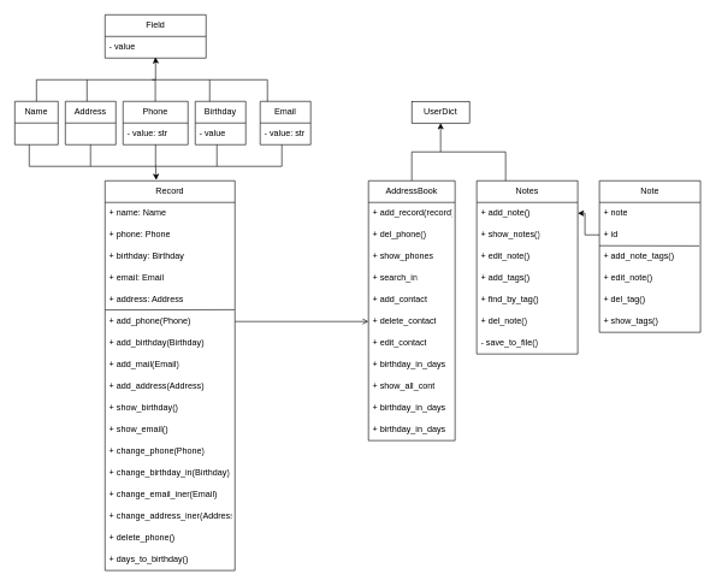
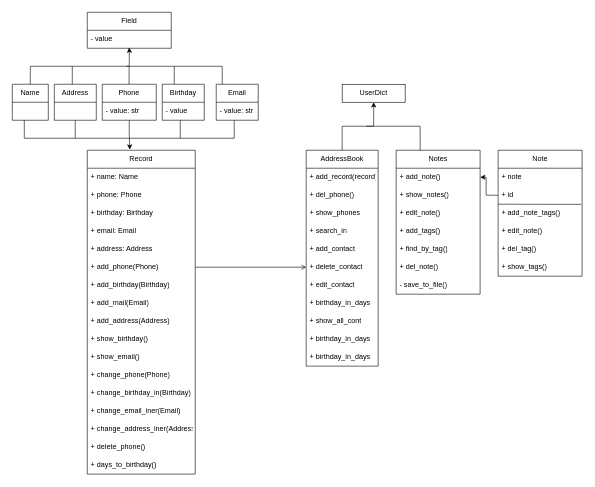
  <mxCell id="0" />
  <mxCell id="1" parent="0" />
  <mxCell id="2" value="" style="edgeStyle=orthogonalEdgeStyle;rounded=0;orthogonalLoop=1;jettySize=auto;html=1;" edge="1" parent="1" source="3" target="17"><mxGeometry relative="1" as="geometry" /></mxCell>
  <mxCell id="3" value="AddressBook" style="swimlane;fontStyle=0;childLayout=stackLayout;horizontal=1;startSize=30;horizontalStack=0;resizeParent=1;resizeParentMax=0;resizeLast=0;collapsible=1;marginBottom=0;whiteSpace=wrap;html=1;" vertex="1" parent="1"><mxGeometry x="510" y="250" width="120" height="360" as="geometry"><mxRectangle x="190" y="40" width="110" height="30" as="alternateBounds" /></mxGeometry></mxCell>
  <mxCell id="4" value="+&amp;nbsp;add_record(record)" style="text;strokeColor=none;fillColor=none;align=left;verticalAlign=middle;spacingLeft=4;spacingRight=4;overflow=hidden;points=[[0,0.5],[1,0.5]];portConstraint=eastwest;rotatable=0;whiteSpace=wrap;html=1;" vertex="1" parent="3"><mxGeometry y="30" width="120" height="30" as="geometry" /></mxCell>
  <mxCell id="5" value="+&amp;nbsp;del_phone()" style="text;strokeColor=none;fillColor=none;align=left;verticalAlign=middle;spacingLeft=4;spacingRight=4;overflow=hidden;points=[[0,0.5],[1,0.5]];portConstraint=eastwest;rotatable=0;whiteSpace=wrap;html=1;" vertex="1" parent="3"><mxGeometry y="60" width="120" height="30" as="geometry" /></mxCell>
  <mxCell id="6" value="+&amp;nbsp;show_phones" style="text;strokeColor=none;fillColor=none;align=left;verticalAlign=middle;spacingLeft=4;spacingRight=4;overflow=hidden;points=[[0,0.5],[1,0.5]];portConstraint=eastwest;rotatable=0;whiteSpace=wrap;html=1;" vertex="1" parent="3"><mxGeometry y="90" width="120" height="30" as="geometry" /></mxCell>
  <mxCell id="7" value="+&amp;nbsp;search_in" style="text;strokeColor=none;fillColor=none;align=left;verticalAlign=middle;spacingLeft=4;spacingRight=4;overflow=hidden;points=[[0,0.5],[1,0.5]];portConstraint=eastwest;rotatable=0;whiteSpace=wrap;html=1;" vertex="1" parent="3"><mxGeometry y="120" width="120" height="30" as="geometry" /></mxCell>
  <mxCell id="8" value="+&amp;nbsp;add_contact" style="text;strokeColor=none;fillColor=none;align=left;verticalAlign=middle;spacingLeft=4;spacingRight=4;overflow=hidden;points=[[0,0.5],[1,0.5]];portConstraint=eastwest;rotatable=0;whiteSpace=wrap;html=1;" vertex="1" parent="3"><mxGeometry y="150" width="120" height="30" as="geometry" /></mxCell>
  <mxCell id="9" value="+&amp;nbsp;delete_contact" style="text;strokeColor=none;fillColor=none;align=left;verticalAlign=middle;spacingLeft=4;spacingRight=4;overflow=hidden;points=[[0,0.5],[1,0.5]];portConstraint=eastwest;rotatable=0;whiteSpace=wrap;html=1;" vertex="1" parent="3"><mxGeometry y="180" width="120" height="30" as="geometry" /></mxCell>
  <mxCell id="10" value="+&amp;nbsp;edit_contact" style="text;strokeColor=none;fillColor=none;align=left;verticalAlign=middle;spacingLeft=4;spacingRight=4;overflow=hidden;points=[[0,0.5],[1,0.5]];portConstraint=eastwest;rotatable=0;whiteSpace=wrap;html=1;" vertex="1" parent="3"><mxGeometry y="210" width="120" height="30" as="geometry" /></mxCell>
  <mxCell id="11" value="+&amp;nbsp;birthday_in_days" style="text;strokeColor=none;fillColor=none;align=left;verticalAlign=middle;spacingLeft=4;spacingRight=4;overflow=hidden;points=[[0,0.5],[1,0.5]];portConstraint=eastwest;rotatable=0;whiteSpace=wrap;html=1;" vertex="1" parent="3"><mxGeometry y="240" width="120" height="30" as="geometry" /></mxCell>
  <mxCell id="12" value="+&amp;nbsp;show_all_cont" style="text;strokeColor=none;fillColor=none;align=left;verticalAlign=middle;spacingLeft=4;spacingRight=4;overflow=hidden;points=[[0,0.5],[1,0.5]];portConstraint=eastwest;rotatable=0;whiteSpace=wrap;html=1;" vertex="1" parent="3"><mxGeometry y="270" width="120" height="30" as="geometry" /></mxCell>
  <mxCell id="13" value="+&amp;nbsp;birthday_in_days" style="text;strokeColor=none;fillColor=none;align=left;verticalAlign=middle;spacingLeft=4;spacingRight=4;overflow=hidden;points=[[0,0.5],[1,0.5]];portConstraint=eastwest;rotatable=0;whiteSpace=wrap;html=1;" vertex="1" parent="3"><mxGeometry y="300" width="120" height="30" as="geometry" /></mxCell>
  <mxCell id="14" value="+&amp;nbsp;birthday_in_days" style="text;strokeColor=none;fillColor=none;align=left;verticalAlign=middle;spacingLeft=4;spacingRight=4;overflow=hidden;points=[[0,0.5],[1,0.5]];portConstraint=eastwest;rotatable=0;whiteSpace=wrap;html=1;" vertex="1" parent="3"><mxGeometry y="330" width="120" height="30" as="geometry" /></mxCell>
  <mxCell id="15" value="Field" style="swimlane;fontStyle=0;childLayout=stackLayout;horizontal=1;startSize=30;horizontalStack=0;resizeParent=1;resizeParentMax=0;resizeLast=0;collapsible=1;marginBottom=0;whiteSpace=wrap;html=1;" vertex="1" parent="1"><mxGeometry x="145" y="20" width="140" height="60" as="geometry" /></mxCell>
  <mxCell id="16" value="- value" style="text;strokeColor=none;fillColor=none;align=left;verticalAlign=middle;spacingLeft=4;spacingRight=4;overflow=hidden;points=[[0,0.5],[1,0.5]];portConstraint=eastwest;rotatable=0;whiteSpace=wrap;html=1;" vertex="1" parent="15"><mxGeometry y="30" width="140" height="30" as="geometry" /></mxCell>
- <mxCell id="17" value="UserDict" style="rounded=0;whiteSpace=wrap;html=1;" vertex="1" parent="1"><mxGeometry x="570" y="140" width="80" height="30" as="geometry" /></mxCell>
+ <mxCell id="17" value="UserDict" style="rounded=0;whiteSpace=wrap;html=1;" vertex="1" parent="1"><mxGeometry x="570" y="140" width="105" height="30" as="geometry" /></mxCell>
  <mxCell id="18" value="Name" style="swimlane;fontStyle=0;childLayout=stackLayout;horizontal=1;startSize=30;horizontalStack=0;resizeParent=1;resizeParentMax=0;resizeLast=0;collapsible=1;marginBottom=0;whiteSpace=wrap;html=1;" vertex="1" parent="1"><mxGeometry x="20" y="140" width="60" height="60" as="geometry" /></mxCell>
  <mxCell id="19" value="Address" style="swimlane;fontStyle=0;childLayout=stackLayout;horizontal=1;startSize=30;horizontalStack=0;resizeParent=1;resizeParentMax=0;resizeLast=0;collapsible=1;marginBottom=0;whiteSpace=wrap;html=1;" vertex="1" parent="1"><mxGeometry x="90" y="140" width="70" height="60" as="geometry" /></mxCell>
  <mxCell id="20" value="Phone" style="swimlane;fontStyle=0;childLayout=stackLayout;horizontal=1;startSize=30;horizontalStack=0;resizeParent=1;resizeParentMax=0;resizeLast=0;collapsible=1;marginBottom=0;whiteSpace=wrap;html=1;" vertex="1" parent="1"><mxGeometry x="170" y="140" width="90" height="60" as="geometry" /></mxCell>
  <mxCell id="21" value="-&amp;nbsp;value: str" style="text;strokeColor=none;fillColor=none;align=left;verticalAlign=middle;spacingLeft=4;spacingRight=4;overflow=hidden;points=[[0,0.5],[1,0.5]];portConstraint=eastwest;rotatable=0;whiteSpace=wrap;html=1;" vertex="1" parent="20"><mxGeometry y="30" width="90" height="30" as="geometry" /></mxCell>
  <mxCell id="22" value="Birthday" style="swimlane;fontStyle=0;childLayout=stackLayout;horizontal=1;startSize=30;horizontalStack=0;resizeParent=1;resizeParentMax=0;resizeLast=0;collapsible=1;marginBottom=0;whiteSpace=wrap;html=1;" vertex="1" parent="1"><mxGeometry x="270" y="140" width="70" height="60" as="geometry" /></mxCell>
  <mxCell id="23" value="- value" style="text;strokeColor=none;fillColor=none;align=left;verticalAlign=middle;spacingLeft=4;spacingRight=4;overflow=hidden;points=[[0,0.5],[1,0.5]];portConstraint=eastwest;rotatable=0;whiteSpace=wrap;html=1;" vertex="1" parent="22"><mxGeometry y="30" width="70" height="30" as="geometry" /></mxCell>
  <mxCell id="24" value="Email" style="swimlane;fontStyle=0;childLayout=stackLayout;horizontal=1;startSize=30;horizontalStack=0;resizeParent=1;resizeParentMax=0;resizeLast=0;collapsible=1;marginBottom=0;whiteSpace=wrap;html=1;" vertex="1" parent="1"><mxGeometry x="360" y="140" width="70" height="60" as="geometry" /></mxCell>
  <mxCell id="25" value="-&amp;nbsp;value: str" style="text;strokeColor=none;fillColor=none;align=left;verticalAlign=middle;spacingLeft=4;spacingRight=4;overflow=hidden;points=[[0,0.5],[1,0.5]];portConstraint=eastwest;rotatable=0;whiteSpace=wrap;html=1;" vertex="1" parent="24"><mxGeometry y="30" width="70" height="30" as="geometry" /></mxCell>
  <mxCell id="26" style="edgeStyle=orthogonalEdgeStyle;rounded=0;orthogonalLoop=1;jettySize=auto;html=1;entryX=0.499;entryY=0.962;entryDx=0;entryDy=0;entryPerimeter=0;" edge="1" parent="1" source="18" target="16"><mxGeometry relative="1" as="geometry"><Array as="points"><mxPoint x="50" y="110" /><mxPoint x="215" y="110" /><mxPoint x="215" y="81" /></Array></mxGeometry></mxCell>
  <mxCell id="27" value="" style="endArrow=none;html=1;rounded=0;" edge="1" parent="1"><mxGeometry width="50" height="50" relative="1" as="geometry"><mxPoint x="120" y="140" as="sourcePoint" /><mxPoint x="120" y="110" as="targetPoint" /></mxGeometry></mxCell>
  <mxCell id="28" value="" style="endArrow=none;html=1;rounded=0;" edge="1" parent="1"><mxGeometry width="50" height="50" relative="1" as="geometry"><mxPoint x="214.66" y="140" as="sourcePoint" /><mxPoint x="214.66" y="110" as="targetPoint" /></mxGeometry></mxCell>
  <mxCell id="29" value="" style="endArrow=none;html=1;rounded=0;" edge="1" parent="1"><mxGeometry width="50" height="50" relative="1" as="geometry"><mxPoint x="290" y="140" as="sourcePoint" /><mxPoint x="290" y="110" as="targetPoint" /></mxGeometry></mxCell>
  <mxCell id="30" value="" style="endArrow=none;html=1;rounded=0;" edge="1" parent="1"><mxGeometry width="50" height="50" relative="1" as="geometry"><mxPoint x="210" y="110" as="sourcePoint" /><mxPoint x="370" y="110" as="targetPoint" /></mxGeometry></mxCell>
  <mxCell id="31" value="" style="endArrow=none;html=1;rounded=0;" edge="1" parent="1"><mxGeometry width="50" height="50" relative="1" as="geometry"><mxPoint x="370" y="140" as="sourcePoint" /><mxPoint x="370" y="110" as="targetPoint" /></mxGeometry></mxCell>
  <mxCell id="32" value="Record" style="swimlane;fontStyle=0;childLayout=stackLayout;horizontal=1;startSize=30;horizontalStack=0;resizeParent=1;resizeParentMax=0;resizeLast=0;collapsible=1;marginBottom=0;whiteSpace=wrap;html=1;" vertex="1" parent="1"><mxGeometry x="145" y="250" width="180" height="540" as="geometry" /></mxCell>
  <mxCell id="33" value="+ name: Name" style="text;strokeColor=none;fillColor=none;align=left;verticalAlign=middle;spacingLeft=4;spacingRight=4;overflow=hidden;points=[[0,0.5],[1,0.5]];portConstraint=eastwest;rotatable=0;whiteSpace=wrap;html=1;" vertex="1" parent="32"><mxGeometry y="30" width="180" height="30" as="geometry" /></mxCell>
  <mxCell id="34" value="+ phone: Phone" style="text;strokeColor=none;fillColor=none;align=left;verticalAlign=middle;spacingLeft=4;spacingRight=4;overflow=hidden;points=[[0,0.5],[1,0.5]];portConstraint=eastwest;rotatable=0;whiteSpace=wrap;html=1;" vertex="1" parent="32"><mxGeometry y="60" width="180" height="30" as="geometry" /></mxCell>
  <mxCell id="35" value="+ birthday: Birthday&amp;nbsp;" style="text;strokeColor=none;fillColor=none;align=left;verticalAlign=middle;spacingLeft=4;spacingRight=4;overflow=hidden;points=[[0,0.5],[1,0.5]];portConstraint=eastwest;rotatable=0;whiteSpace=wrap;html=1;" vertex="1" parent="32"><mxGeometry y="90" width="180" height="30" as="geometry" /></mxCell>
  <mxCell id="36" value="+ email: Email&amp;nbsp;" style="text;strokeColor=none;fillColor=none;align=left;verticalAlign=middle;spacingLeft=4;spacingRight=4;overflow=hidden;points=[[0,0.5],[1,0.5]];portConstraint=eastwest;rotatable=0;whiteSpace=wrap;html=1;" vertex="1" parent="32"><mxGeometry y="120" width="180" height="30" as="geometry" /></mxCell>
  <mxCell id="37" value="+ address: Address" style="text;strokeColor=none;fillColor=none;align=left;verticalAlign=middle;spacingLeft=4;spacingRight=4;overflow=hidden;points=[[0,0.5],[1,0.5]];portConstraint=eastwest;rotatable=0;whiteSpace=wrap;html=1;" vertex="1" parent="32"><mxGeometry y="150" width="180" height="30" as="geometry" /></mxCell>
- <mxCell id="38" value="" style="endArrow=none;html=1;rounded=0;exitX=0.002;exitY=-0.033;exitDx=0;exitDy=0;exitPerimeter=0;entryX=0.997;entryY=0.955;entryDx=0;entryDy=0;entryPerimeter=0;" edge="1" parent="32" source="39" target="37"><mxGeometry width="50" height="50" relative="1" as="geometry"><mxPoint x="40" y="179.33" as="sourcePoint" /><mxPoint x="140" y="179" as="targetPoint" /></mxGeometry></mxCell>
  <mxCell id="39" value="+&amp;nbsp;add_phone(Phone)" style="text;strokeColor=none;fillColor=none;align=left;verticalAlign=middle;spacingLeft=4;spacingRight=4;overflow=hidden;points=[[0,0.5],[1,0.5]];portConstraint=eastwest;rotatable=0;whiteSpace=wrap;html=1;" vertex="1" parent="32"><mxGeometry y="180" width="180" height="30" as="geometry" /></mxCell>
  <mxCell id="40" value="+ add_birthday(Birthday)" style="text;strokeColor=none;fillColor=none;align=left;verticalAlign=middle;spacingLeft=4;spacingRight=4;overflow=hidden;points=[[0,0.5],[1,0.5]];portConstraint=eastwest;rotatable=0;whiteSpace=wrap;html=1;" vertex="1" parent="32"><mxGeometry y="210" width="180" height="30" as="geometry" /></mxCell>
  <mxCell id="41" value="+&amp;nbsp;add_mail(Email)" style="text;strokeColor=none;fillColor=none;align=left;verticalAlign=middle;spacingLeft=4;spacingRight=4;overflow=hidden;points=[[0,0.5],[1,0.5]];portConstraint=eastwest;rotatable=0;whiteSpace=wrap;html=1;" vertex="1" parent="32"><mxGeometry y="240" width="180" height="30" as="geometry" /></mxCell>
  <mxCell id="42" value="+&amp;nbsp;add_address(Address)" style="text;strokeColor=none;fillColor=none;align=left;verticalAlign=middle;spacingLeft=4;spacingRight=4;overflow=hidden;points=[[0,0.5],[1,0.5]];portConstraint=eastwest;rotatable=0;whiteSpace=wrap;html=1;" vertex="1" parent="32"><mxGeometry y="270" width="180" height="30" as="geometry" /></mxCell>
  <mxCell id="43" value="+ show_birthday()" style="text;strokeColor=none;fillColor=none;align=left;verticalAlign=middle;spacingLeft=4;spacingRight=4;overflow=hidden;points=[[0,0.5],[1,0.5]];portConstraint=eastwest;rotatable=0;whiteSpace=wrap;html=1;" vertex="1" parent="32"><mxGeometry y="300" width="180" height="30" as="geometry" /></mxCell>
  <mxCell id="44" value="+ show_email()" style="text;strokeColor=none;fillColor=none;align=left;verticalAlign=middle;spacingLeft=4;spacingRight=4;overflow=hidden;points=[[0,0.5],[1,0.5]];portConstraint=eastwest;rotatable=0;whiteSpace=wrap;html=1;" vertex="1" parent="32"><mxGeometry y="330" width="180" height="30" as="geometry" /></mxCell>
  <mxCell id="45" value="+&amp;nbsp;change_phone(Phone)" style="text;strokeColor=none;fillColor=none;align=left;verticalAlign=middle;spacingLeft=4;spacingRight=4;overflow=hidden;points=[[0,0.5],[1,0.5]];portConstraint=eastwest;rotatable=0;whiteSpace=wrap;html=1;" vertex="1" parent="32"><mxGeometry y="360" width="180" height="30" as="geometry" /></mxCell>
  <mxCell id="46" value="+&amp;nbsp;change_birthday_in(Birthday)" style="text;strokeColor=none;fillColor=none;align=left;verticalAlign=middle;spacingLeft=4;spacingRight=4;overflow=hidden;points=[[0,0.5],[1,0.5]];portConstraint=eastwest;rotatable=0;whiteSpace=wrap;html=1;" vertex="1" parent="32"><mxGeometry y="390" width="180" height="30" as="geometry" /></mxCell>
  <mxCell id="47" value="+&amp;nbsp;change_email_iner(Email)" style="text;strokeColor=none;fillColor=none;align=left;verticalAlign=middle;spacingLeft=4;spacingRight=4;overflow=hidden;points=[[0,0.5],[1,0.5]];portConstraint=eastwest;rotatable=0;whiteSpace=wrap;html=1;" vertex="1" parent="32"><mxGeometry y="420" width="180" height="30" as="geometry" /></mxCell>
  <mxCell id="48" value="+&amp;nbsp;change_address_iner(Address)" style="text;strokeColor=none;fillColor=none;align=left;verticalAlign=middle;spacingLeft=4;spacingRight=4;overflow=hidden;points=[[0,0.5],[1,0.5]];portConstraint=eastwest;rotatable=0;whiteSpace=wrap;html=1;" vertex="1" parent="32"><mxGeometry y="450" width="180" height="30" as="geometry" /></mxCell>
  <mxCell id="49" value="+&amp;nbsp;delete_phone()" style="text;strokeColor=none;fillColor=none;align=left;verticalAlign=middle;spacingLeft=4;spacingRight=4;overflow=hidden;points=[[0,0.5],[1,0.5]];portConstraint=eastwest;rotatable=0;whiteSpace=wrap;html=1;" vertex="1" parent="32"><mxGeometry y="480" width="180" height="30" as="geometry" /></mxCell>
  <mxCell id="50" value="+&amp;nbsp;days_to_birthday()" style="text;strokeColor=none;fillColor=none;align=left;verticalAlign=middle;spacingLeft=4;spacingRight=4;overflow=hidden;points=[[0,0.5],[1,0.5]];portConstraint=eastwest;rotatable=0;whiteSpace=wrap;html=1;" vertex="1" parent="32"><mxGeometry y="510" width="180" height="30" as="geometry" /></mxCell>
  <mxCell id="51" style="edgeStyle=orthogonalEdgeStyle;rounded=0;orthogonalLoop=1;jettySize=auto;html=1;entryX=0.394;entryY=-0.002;entryDx=0;entryDy=0;entryPerimeter=0;" edge="1" parent="1" source="20" target="32"><mxGeometry relative="1" as="geometry" /></mxCell>
  <mxCell id="52" value="" style="endArrow=none;html=1;rounded=0;" edge="1" parent="1"><mxGeometry width="50" height="50" relative="1" as="geometry"><mxPoint x="40" y="230" as="sourcePoint" /><mxPoint x="390" y="230" as="targetPoint" /></mxGeometry></mxCell>
  <mxCell id="53" value="" style="endArrow=none;html=1;rounded=0;" edge="1" parent="1"><mxGeometry width="50" height="50" relative="1" as="geometry"><mxPoint x="40" y="230" as="sourcePoint" /><mxPoint x="40" y="200" as="targetPoint" /></mxGeometry></mxCell>
  <mxCell id="54" value="" style="endArrow=none;html=1;rounded=0;" edge="1" parent="1"><mxGeometry width="50" height="50" relative="1" as="geometry"><mxPoint x="124.89" y="230" as="sourcePoint" /><mxPoint x="124.89" y="200" as="targetPoint" /></mxGeometry></mxCell>
  <mxCell id="55" value="" style="endArrow=none;html=1;rounded=0;" edge="1" parent="1"><mxGeometry width="50" height="50" relative="1" as="geometry"><mxPoint x="300" y="230" as="sourcePoint" /><mxPoint x="300" y="200" as="targetPoint" /></mxGeometry></mxCell>
  <mxCell id="56" value="" style="endArrow=none;html=1;rounded=0;" edge="1" parent="1"><mxGeometry width="50" height="50" relative="1" as="geometry"><mxPoint x="390" y="230" as="sourcePoint" /><mxPoint x="390" y="200" as="targetPoint" /></mxGeometry></mxCell>
  <mxCell id="57" style="edgeStyle=orthogonalEdgeStyle;rounded=0;orthogonalLoop=1;jettySize=auto;html=1;entryX=0;entryY=0.5;entryDx=0;entryDy=0;endArrow=open;" edge="1" parent="1" source="39" target="9"><mxGeometry relative="1" as="geometry" /></mxCell>
  <mxCell id="58" value="Notes" style="swimlane;fontStyle=0;childLayout=stackLayout;horizontal=1;startSize=30;horizontalStack=0;resizeParent=1;resizeParentMax=0;resizeLast=0;collapsible=1;marginBottom=0;whiteSpace=wrap;html=1;" vertex="1" parent="1"><mxGeometry x="660" y="250" width="140" height="240" as="geometry" /></mxCell>
  <mxCell id="59" value="+&amp;nbsp;add_note()" style="text;strokeColor=none;fillColor=none;align=left;verticalAlign=middle;spacingLeft=4;spacingRight=4;overflow=hidden;points=[[0,0.5],[1,0.5]];portConstraint=eastwest;rotatable=0;whiteSpace=wrap;html=1;" vertex="1" parent="58"><mxGeometry y="30" width="140" height="30" as="geometry" /></mxCell>
  <mxCell id="60" value="+&amp;nbsp;show_notes()" style="text;strokeColor=none;fillColor=none;align=left;verticalAlign=middle;spacingLeft=4;spacingRight=4;overflow=hidden;points=[[0,0.5],[1,0.5]];portConstraint=eastwest;rotatable=0;whiteSpace=wrap;html=1;" vertex="1" parent="58"><mxGeometry y="60" width="140" height="30" as="geometry" /></mxCell>
  <mxCell id="61" value="+&amp;nbsp;edit_note()" style="text;strokeColor=none;fillColor=none;align=left;verticalAlign=middle;spacingLeft=4;spacingRight=4;overflow=hidden;points=[[0,0.5],[1,0.5]];portConstraint=eastwest;rotatable=0;whiteSpace=wrap;html=1;" vertex="1" parent="58"><mxGeometry y="90" width="140" height="30" as="geometry" /></mxCell>
  <mxCell id="62" value="+&amp;nbsp;add_tags()" style="text;strokeColor=none;fillColor=none;align=left;verticalAlign=middle;spacingLeft=4;spacingRight=4;overflow=hidden;points=[[0,0.5],[1,0.5]];portConstraint=eastwest;rotatable=0;whiteSpace=wrap;html=1;" vertex="1" parent="58"><mxGeometry y="120" width="140" height="30" as="geometry" /></mxCell>
  <mxCell id="63" value="+&amp;nbsp;find_by_tag()" style="text;strokeColor=none;fillColor=none;align=left;verticalAlign=middle;spacingLeft=4;spacingRight=4;overflow=hidden;points=[[0,0.5],[1,0.5]];portConstraint=eastwest;rotatable=0;whiteSpace=wrap;html=1;" vertex="1" parent="58"><mxGeometry y="150" width="140" height="30" as="geometry" /></mxCell>
  <mxCell id="64" value="+&amp;nbsp;del_note()" style="text;strokeColor=none;fillColor=none;align=left;verticalAlign=middle;spacingLeft=4;spacingRight=4;overflow=hidden;points=[[0,0.5],[1,0.5]];portConstraint=eastwest;rotatable=0;whiteSpace=wrap;html=1;" vertex="1" parent="58"><mxGeometry y="180" width="140" height="30" as="geometry" /></mxCell>
  <mxCell id="65" value="-&amp;nbsp;save_to_file()" style="text;strokeColor=none;fillColor=none;align=left;verticalAlign=middle;spacingLeft=4;spacingRight=4;overflow=hidden;points=[[0,0.5],[1,0.5]];portConstraint=eastwest;rotatable=0;whiteSpace=wrap;html=1;" vertex="1" parent="58"><mxGeometry y="210" width="140" height="30" as="geometry" /></mxCell>
  <mxCell id="66" value="" style="endArrow=none;html=1;rounded=0;entryX=0.286;entryY=0;entryDx=0;entryDy=0;entryPerimeter=0;" edge="1" parent="1" target="58"><mxGeometry width="50" height="50" relative="1" as="geometry"><mxPoint x="700" y="210" as="sourcePoint" /><mxPoint x="760" y="250" as="targetPoint" /></mxGeometry></mxCell>
  <mxCell id="67" value="" style="endArrow=none;html=1;rounded=0;" edge="1" parent="1"><mxGeometry width="50" height="50" relative="1" as="geometry"><mxPoint x="700" y="210" as="sourcePoint" /><mxPoint x="610" y="210" as="targetPoint" /></mxGeometry></mxCell>
  <mxCell id="68" value="Note" style="swimlane;fontStyle=0;childLayout=stackLayout;horizontal=1;startSize=30;horizontalStack=0;resizeParent=1;resizeParentMax=0;resizeLast=0;collapsible=1;marginBottom=0;whiteSpace=wrap;html=1;" vertex="1" parent="1"><mxGeometry x="830" y="250" width="140" height="210" as="geometry" /></mxCell>
  <mxCell id="69" value="+&amp;nbsp;note" style="text;strokeColor=none;fillColor=none;align=left;verticalAlign=middle;spacingLeft=4;spacingRight=4;overflow=hidden;points=[[0,0.5],[1,0.5]];portConstraint=eastwest;rotatable=0;whiteSpace=wrap;html=1;" vertex="1" parent="68"><mxGeometry y="30" width="140" height="30" as="geometry" /></mxCell>
  <mxCell id="70" value="" style="endArrow=none;html=1;rounded=0;entryX=0.988;entryY=1.008;entryDx=0;entryDy=0;entryPerimeter=0;" edge="1" parent="68" target="71"><mxGeometry width="50" height="50" relative="1" as="geometry"><mxPoint y="90" as="sourcePoint" /><mxPoint x="50" y="40" as="targetPoint" /></mxGeometry></mxCell>
  <mxCell id="71" value="+ id" style="text;strokeColor=none;fillColor=none;align=left;verticalAlign=middle;spacingLeft=4;spacingRight=4;overflow=hidden;points=[[0,0.5],[1,0.5]];portConstraint=eastwest;rotatable=0;whiteSpace=wrap;html=1;" vertex="1" parent="68"><mxGeometry y="60" width="140" height="30" as="geometry" /></mxCell>
  <mxCell id="72" value="+&amp;nbsp;add_note_tags()" style="text;strokeColor=none;fillColor=none;align=left;verticalAlign=middle;spacingLeft=4;spacingRight=4;overflow=hidden;points=[[0,0.5],[1,0.5]];portConstraint=eastwest;rotatable=0;whiteSpace=wrap;html=1;" vertex="1" parent="68"><mxGeometry y="90" width="140" height="30" as="geometry" /></mxCell>
  <mxCell id="73" value="+&amp;nbsp;edit_note()" style="text;strokeColor=none;fillColor=none;align=left;verticalAlign=middle;spacingLeft=4;spacingRight=4;overflow=hidden;points=[[0,0.5],[1,0.5]];portConstraint=eastwest;rotatable=0;whiteSpace=wrap;html=1;" vertex="1" parent="68"><mxGeometry y="120" width="140" height="30" as="geometry" /></mxCell>
  <mxCell id="74" value="+&amp;nbsp;del_tag()" style="text;strokeColor=none;fillColor=none;align=left;verticalAlign=middle;spacingLeft=4;spacingRight=4;overflow=hidden;points=[[0,0.5],[1,0.5]];portConstraint=eastwest;rotatable=0;whiteSpace=wrap;html=1;" vertex="1" parent="68"><mxGeometry y="150" width="140" height="30" as="geometry" /></mxCell>
  <mxCell id="75" value="+ show_tags()" style="text;strokeColor=none;fillColor=none;align=left;verticalAlign=middle;spacingLeft=4;spacingRight=4;overflow=hidden;points=[[0,0.5],[1,0.5]];portConstraint=eastwest;rotatable=0;whiteSpace=wrap;html=1;" vertex="1" parent="68"><mxGeometry y="180" width="140" height="30" as="geometry" /></mxCell>
  <mxCell id="76" style="edgeStyle=orthogonalEdgeStyle;rounded=0;orthogonalLoop=1;jettySize=auto;html=1;entryX=1;entryY=0.5;entryDx=0;entryDy=0;" edge="1" parent="1" source="71" target="59"><mxGeometry relative="1" as="geometry" /></mxCell>
